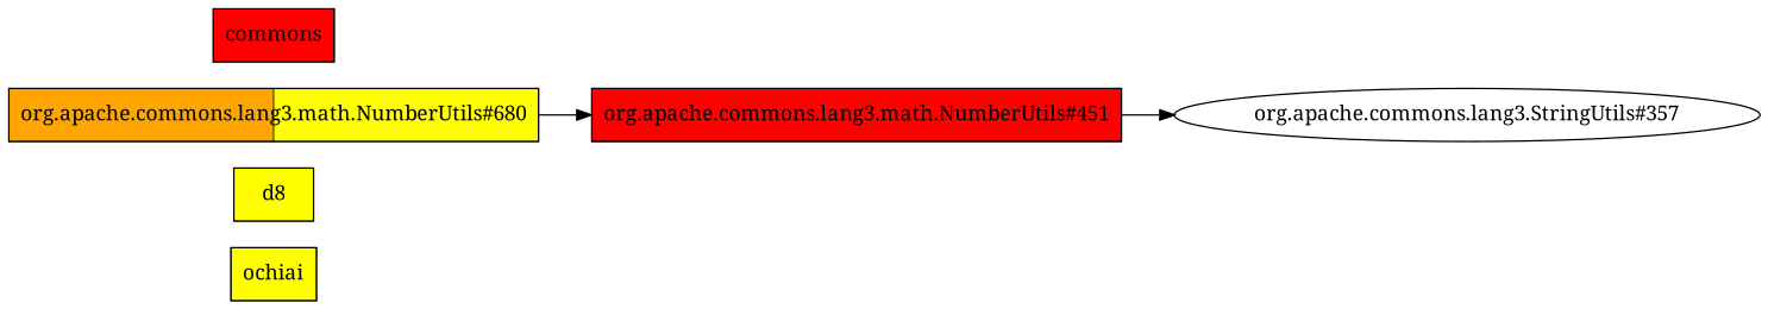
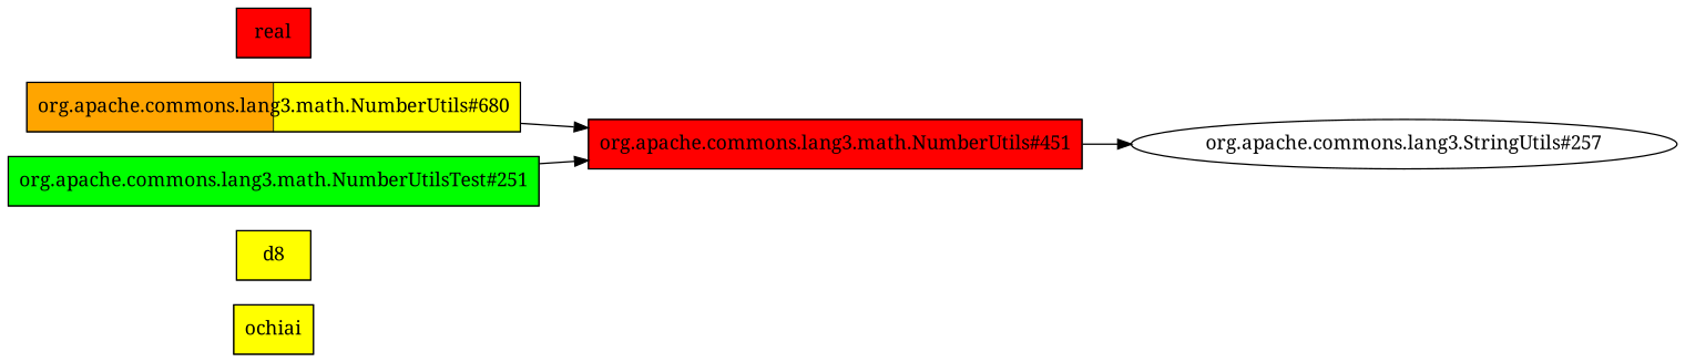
  digraph {
    fontname="Noto Serif"
    rankdir=LR
    node [fillcolor=yellow fontname="Noto Serif" shape=box style=striped]
    edge [fontname="Noto Serif"]
    ochiai
    n2 [label=d8]
    "org.apache.commons.lang3.math.NumberUtils#451" [fillcolor=red]
-   "org.apache.commons.lang3.StringUtils#257" [label="org.apache.commons.lang3.StringUtils#357" fillcolor="" shape="" style=""]
+   "org.apache.commons.lang3.StringUtils#257" [fillcolor="" shape="" style=""]
    "org.apache.commons.lang3.math.NumberUtils#680" [fillcolor="orange:yellow"]
-   real [fillcolor=red label=commons]
+   "org.apache.commons.lang3.math.NumberUtilsTest#251" [fillcolor=green]
+   real [fillcolor=red]
    "org.apache.commons.lang3.math.NumberUtils#451" -> "org.apache.commons.lang3.StringUtils#257"
    "org.apache.commons.lang3.math.NumberUtils#680" -> "org.apache.commons.lang3.math.NumberUtils#451"
+   "org.apache.commons.lang3.math.NumberUtilsTest#251" -> "org.apache.commons.lang3.math.NumberUtils#451"
  }
